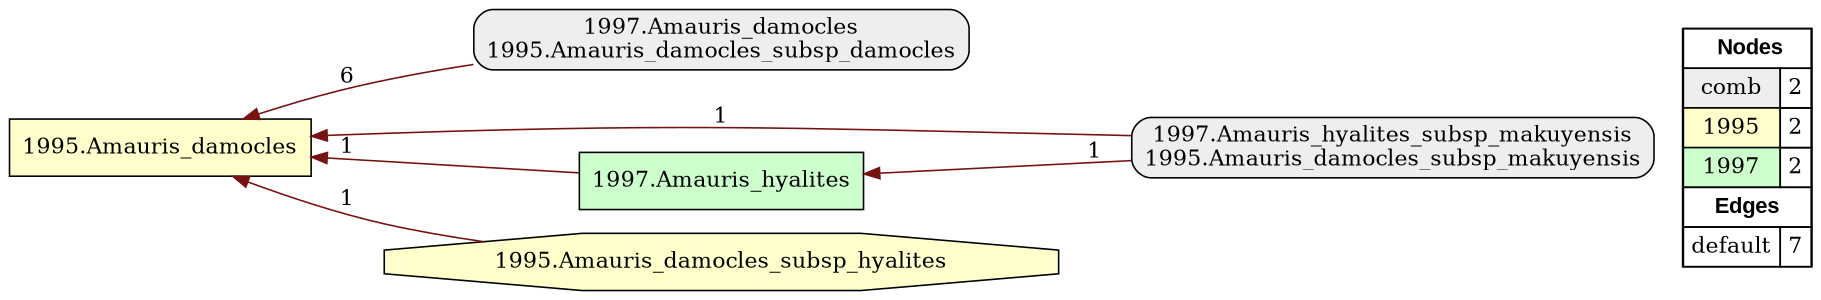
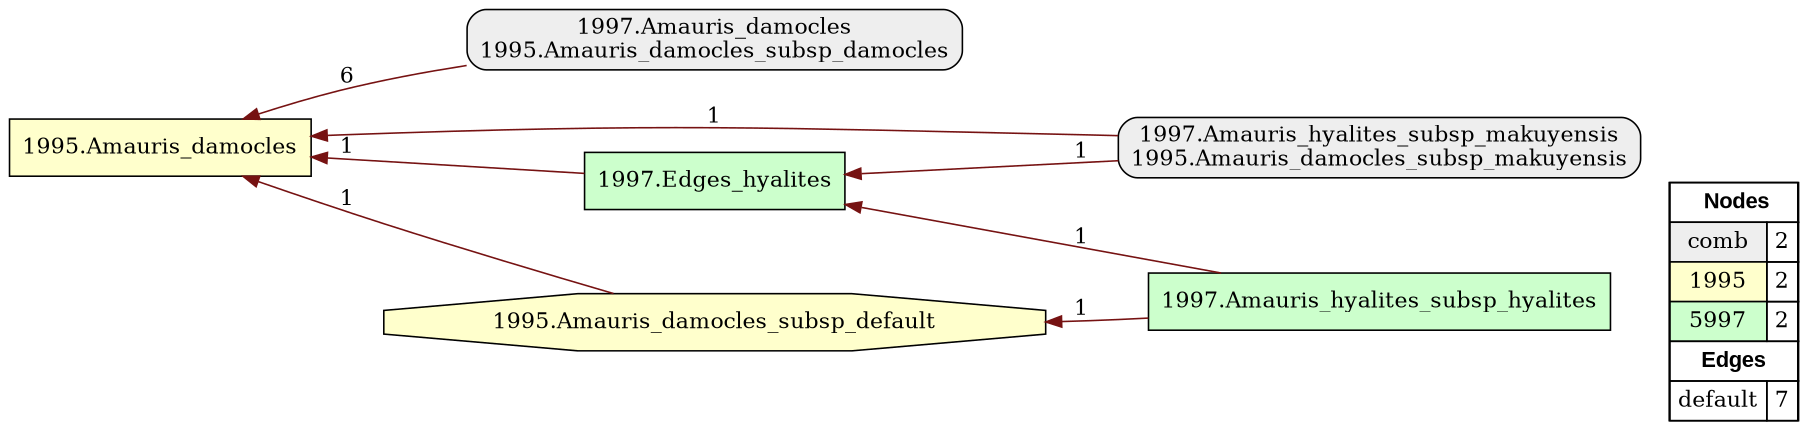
  digraph {
    rankdir=RL
    node [fillcolor="#EEEEEE" shape=box style=filled]
    edge [arrowhead=normal color="#761212" constraint=true style=solid]
-   n1 [fillcolor=white label=<   <TABLE BORDER="0" CELLBORDER="1" CELLSPACING="0" CELLPADDING="4">  <TR> <TD COLSPAN="2"><font face="Arial Black"> Nodes</font></TD> </TR>  <TR>   <TD bgcolor="#EEEEEE">comb</TD>   <TD>2</TD>   </TR>  <TR>   <TD bgcolor="#FFFFCC">1995</TD>   <TD>2</TD>   </TR>  <TR>   <TD bgcolor="#CCFFCC">1997</TD>   <TD>2</TD>   </TR>  <TR> <TD COLSPAN="2"><font face = "Arial Black"> Edges </font></TD> </TR>  <TR>   <TD><font color ="#000000">default</font></TD>   <TD>7</TD>   </TR>  </TABLE>   > margin=0]
+   n1 [fillcolor=white label=<   <TABLE BORDER="0" CELLBORDER="1" CELLSPACING="0" CELLPADDING="4">  <TR> <TD COLSPAN="2"><font face="Arial Black"> Nodes</font></TD> </TR>  <TR>   <TD bgcolor="#EEEEEE">comb</TD>   <TD>2</TD>   </TR>  <TR>   <TD bgcolor="#FFFFCC">1995</TD>   <TD>2</TD>   </TR>  <TR>   <TD bgcolor="#CCFFCC">5997</TD>   <TD>2</TD>   </TR>  <TR> <TD COLSPAN="2"><font face = "Arial Black"> Edges </font></TD> </TR>  <TR>   <TD><font color ="#000000">default</font></TD>   <TD>7</TD>   </TR>  </TABLE>   > margin=0]
    "1997.Amauris_damocles\n1995.Amauris_damocles_subsp_damocles" [style="filled,rounded"]
    "1995.Amauris_damocles" [fillcolor="#FFFFCC"]
    "1997.Amauris_hyalites_subsp_makuyensis\n1995.Amauris_damocles_subsp_makuyensis" [style="filled,rounded"]
-   "1997.Amauris_hyalites" [fillcolor="#CCFFCC"]
-   "1995.Amauris_damocles_subsp_hyalites" [fillcolor="#FFFFCC" shape=octagon]
+   "1997.Amauris_hyalites" [fillcolor="#CCFFCC" label="1997.Edges_hyalites"]
+   "1995.Amauris_damocles_subsp_hyalites" [fillcolor="#FFFFCC" shape=octagon label="1995.Amauris_damocles_subsp_default"]
+   "1997.Amauris_hyalites_subsp_hyalites" [fillcolor="#CCFFCC"]
    subgraph sub_1 {
      rank=source
      n1
    }
    "1997.Amauris_damocles\n1995.Amauris_damocles_subsp_damocles" -> "1995.Amauris_damocles" [label=6]
    "1997.Amauris_hyalites_subsp_makuyensis\n1995.Amauris_damocles_subsp_makuyensis" -> "1995.Amauris_damocles" [label=1]
    "1997.Amauris_hyalites_subsp_makuyensis\n1995.Amauris_damocles_subsp_makuyensis" -> "1997.Amauris_hyalites" [label=1]
    "1997.Amauris_hyalites" -> "1995.Amauris_damocles" [label=1]
    "1995.Amauris_damocles_subsp_hyalites" -> "1995.Amauris_damocles" [label=1]
+   "1997.Amauris_hyalites_subsp_hyalites" -> "1997.Amauris_hyalites" [label=1]
+   "1997.Amauris_hyalites_subsp_hyalites" -> "1995.Amauris_damocles_subsp_hyalites" [label=1]
  }
